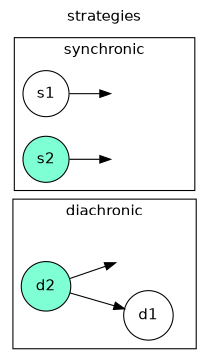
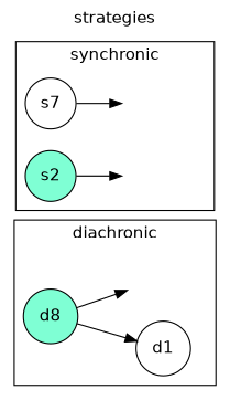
  digraph {
    fontname=helvetica
    label=strategies
    labelloc=t
    rankdir=LR
    node [fontname=helvetica shape=circle style=filled]
    d1 [fillcolor=white]
-   d2 [fillcolor=aquamarine]
+   d2 [fillcolor=aquamarine label=d8]
    dinv1 [style=invis width=0 shape=""]
-   s1 [fillcolor=white]
+   s1 [fillcolor=white label=s7]
    sinv1 [style=invis width=0 shape=""]
    s2 [fillcolor=aquamarine]
    sinv2 [style=invis width=0 shape=""]
    subgraph cluster_1 {
      label=diachronic
      d1
      d2
      dinv1
    }
    subgraph cluster_2 {
      label=synchronic
      s1
      sinv1
      s2
      sinv2
    }
    d2 -> d1
    d2 -> dinv1
    s1 -> sinv1
    s2 -> sinv2
  }
